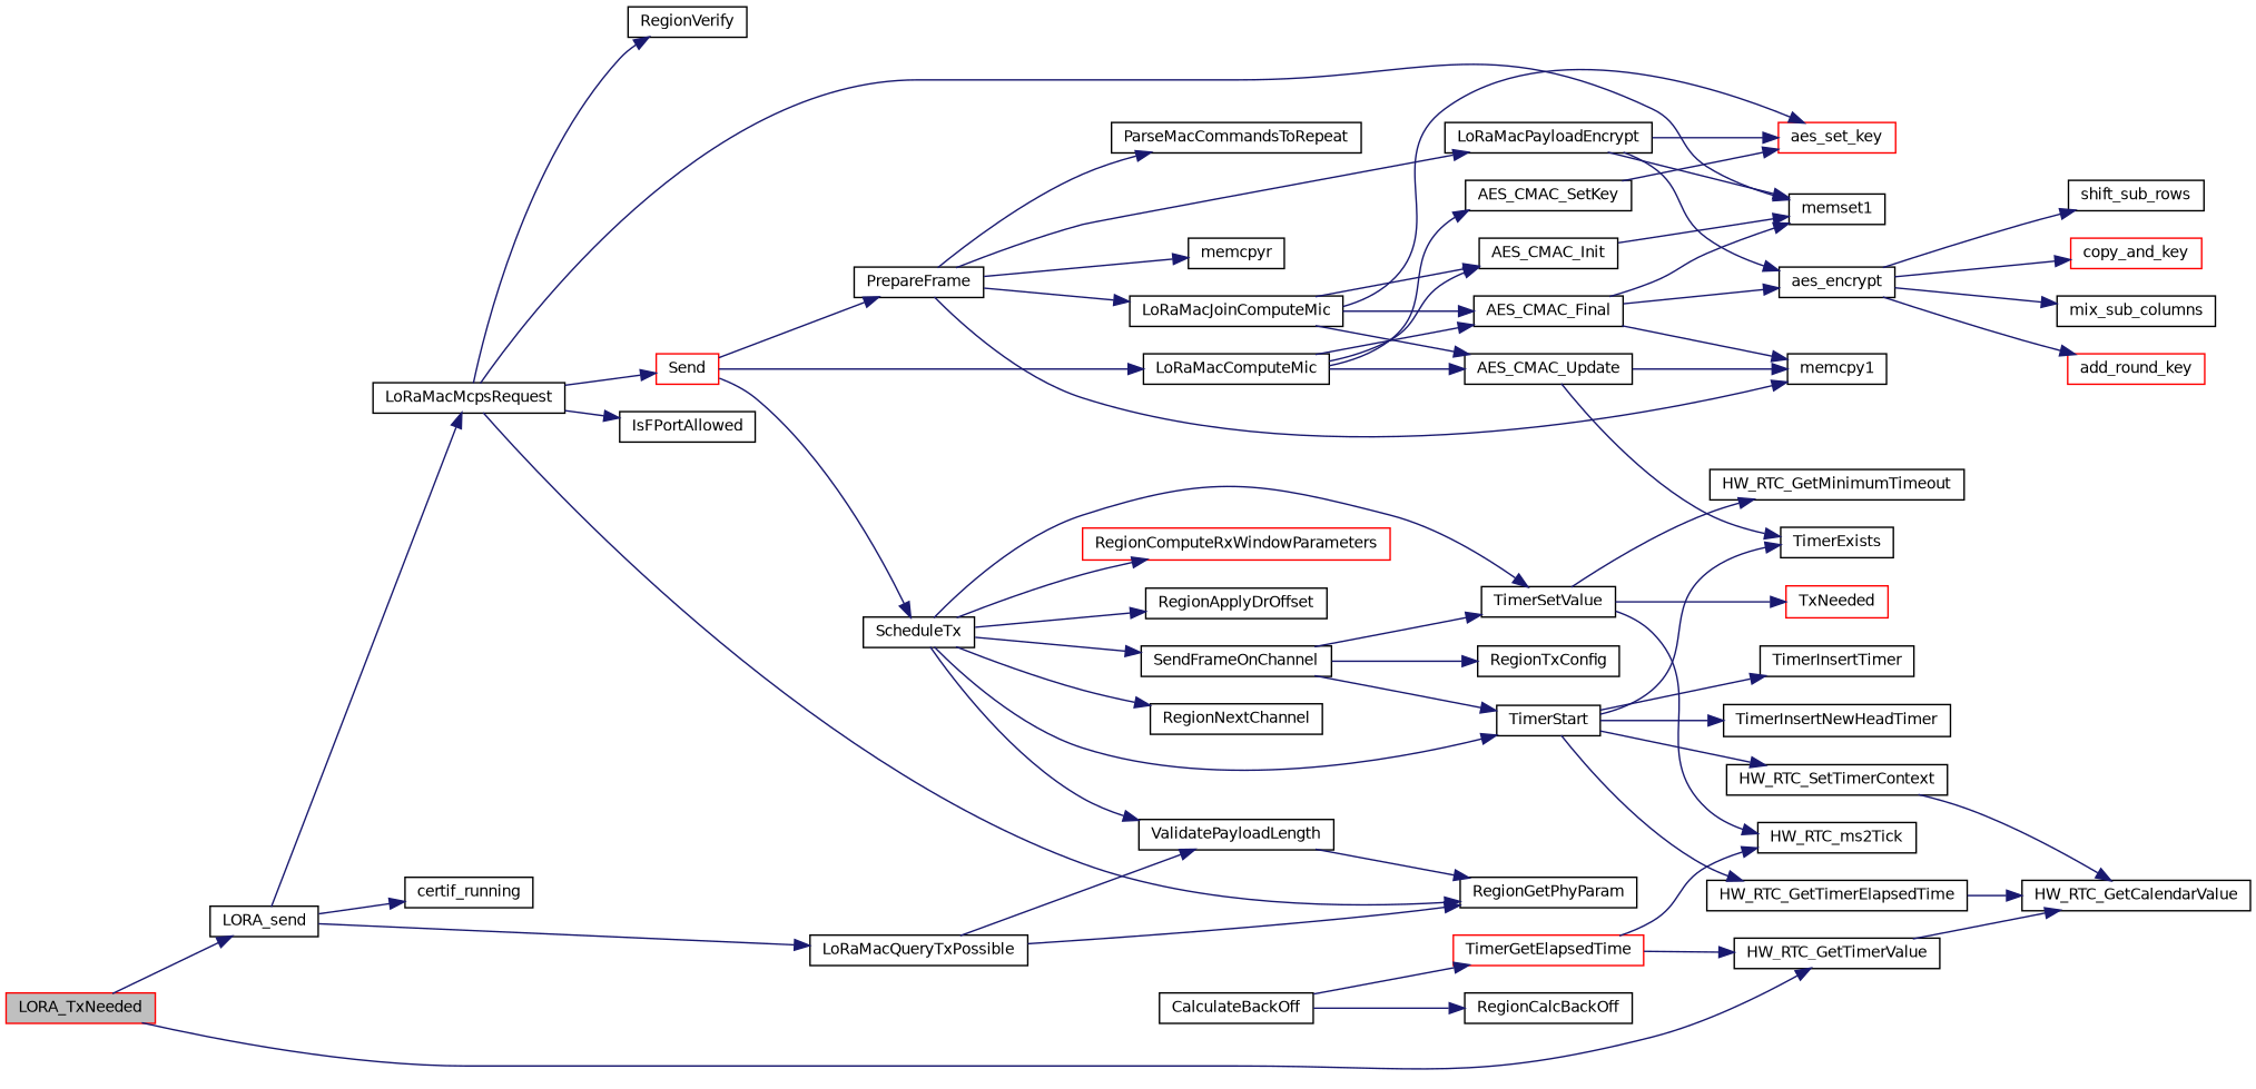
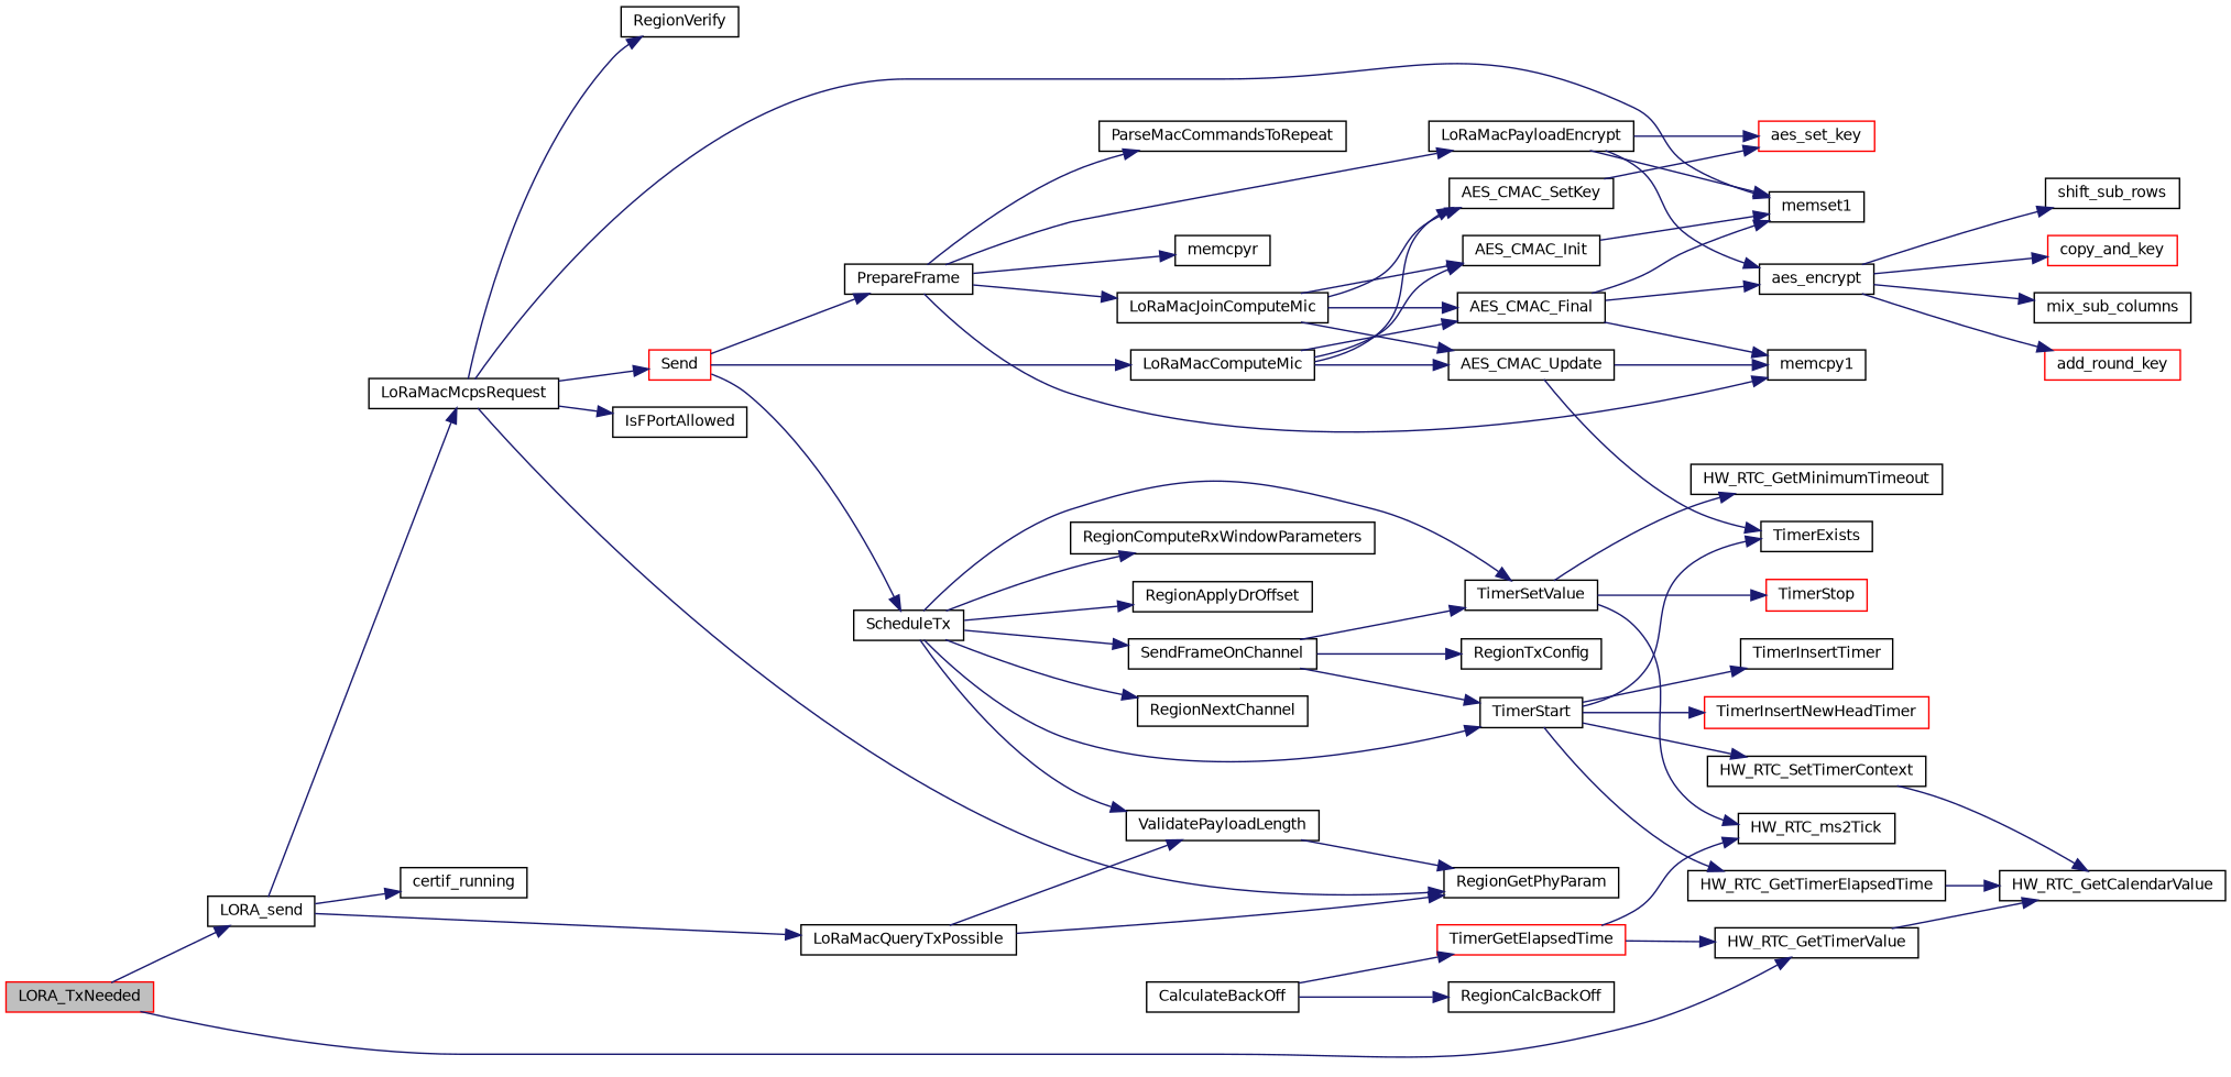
  digraph {
    rankdir=LR
    node [color=black fillcolor=white fontname=Helvetica fontsize=10 shape=record style=filled]
    edge [color=midnightblue fontname=Helvetica fontsize=10 labelfontname=Helvetica labelfontsize=10 style=solid]
    n1 [color=red fillcolor=grey75 fontcolor=black height=0.2 label=LORA_TxNeeded width=0.4]
    n2 [height=0.2 label=LORA_send width=0.4]
    n3 [height=0.2 label=HW_RTC_GetTimerValue width=0.4]
    n4 [height=0.2 label=certif_running width=0.4]
    n5 [height=0.2 label=LoRaMacQueryTxPossible width=0.4]
    n6 [height=0.2 label=LoRaMacMcpsRequest width=0.4]
    n7 [height=0.2 label=HW_RTC_GetCalendarValue width=0.4]
    n8 [height=0.2 label=RegionGetPhyParam width=0.4]
    n9 [height=0.2 label=ValidatePayloadLength width=0.4]
    n10 [height=0.2 label=memset1 width=0.4]
    n11 [height=0.2 label=IsFPortAllowed width=0.4]
    n12 [height=0.2 label=RegionVerify width=0.4]
    n13 [color=red height=0.2 label=Send width=0.4]
    n14 [height=0.2 label=PrepareFrame width=0.4]
    n15 [height=0.2 label=ScheduleTx width=0.4]
    n16 [height=0.2 label=LoRaMacComputeMic width=0.4]
    n17 [height=0.2 label=memcpyr width=0.4]
    n18 [height=0.2 label=LoRaMacJoinComputeMic width=0.4]
    n19 [height=0.2 label=memcpy1 width=0.4]
    n20 [height=0.2 label=ParseMacCommandsToRepeat width=0.4]
    n21 [height=0.2 label=LoRaMacPayloadEncrypt width=0.4]
    n22 [height=0.2 label=RegionNextChannel width=0.4]
    n23 [height=0.2 label=TimerSetValue width=0.4]
    n24 [height=0.2 label=TimerStart width=0.4]
-   n25 [color=red height=0.2 label=RegionComputeRxWindowParameters width=0.4]
+   n25 [height=0.2 label=RegionComputeRxWindowParameters width=0.4]
    n26 [height=0.2 label=RegionApplyDrOffset width=0.4]
    n27 [height=0.2 label=SendFrameOnChannel width=0.4]
    n28 [height=0.2 label=AES_CMAC_Init width=0.4]
    n29 [height=0.2 label=AES_CMAC_SetKey width=0.4]
    n30 [height=0.2 label=AES_CMAC_Update width=0.4]
    n31 [height=0.2 label=AES_CMAC_Final width=0.4]
    n32 [color=red height=0.2 label=aes_set_key width=0.4]
    n33 [height=0.2 label=aes_encrypt width=0.4]
    n34 [height=0.2 label=TimerExists width=0.4]
    n35 [color=red height=0.2 label=copy_and_key width=0.4]
    n36 [height=0.2 label=mix_sub_columns width=0.4]
    n37 [color=red height=0.2 label=add_round_key width=0.4]
    n38 [height=0.2 label=shift_sub_rows width=0.4]
    n39 [height=0.2 label=CalculateBackOff width=0.4]
    n40 [color=red height=0.2 label=TimerGetElapsedTime width=0.4]
    n41 [height=0.2 label=RegionCalcBackOff width=0.4]
    n42 [height=0.2 label=HW_RTC_ms2Tick width=0.4]
-   n43 [color=red height=0.2 label=TxNeeded width=0.4]
+   n43 [color=red height=0.2 label=TimerStop width=0.4]
    n44 [height=0.2 label=HW_RTC_GetMinimumTimeout width=0.4]
    n45 [height=0.2 label=HW_RTC_SetTimerContext width=0.4]
-   n46 [height=0.2 label=TimerInsertNewHeadTimer width=0.4]
+   n46 [color=red height=0.2 label=TimerInsertNewHeadTimer width=0.4]
    n47 [height=0.2 label=HW_RTC_GetTimerElapsedTime width=0.4]
    n48 [height=0.2 label=TimerInsertTimer width=0.4]
    n49 [height=0.2 label=RegionTxConfig width=0.4]
    n1 -> n2
    n1 -> n3
    n2 -> n4
    n2 -> n5
    n2 -> n6
    n3 -> n7
    n5 -> n8
    n5 -> n9
    n6 -> n8
    n6 -> n10
    n6 -> n11
    n6 -> n12
    n6 -> n13
    n9 -> n8
    n13 -> n14
    n13 -> n15
    n13 -> n16
    n14 -> n17
    n14 -> n18
    n14 -> n19
    n14 -> n20
    n14 -> n21
    n15 -> n9
    n15 -> n22
    n15 -> n23
    n15 -> n24
    n15 -> n25
    n15 -> n26
    n15 -> n27
    n16 -> n28
    n16 -> n29
    n16 -> n30
    n16 -> n31
    n18 -> n28
-   n18 -> n32
+   n18 -> n29
    n18 -> n30
    n18 -> n31
    n21 -> n10
    n21 -> n32
    n21 -> n33
    n23 -> n42
    n23 -> n43
    n23 -> n44
    n24 -> n34
    n24 -> n45
    n24 -> n46
    n24 -> n47
    n24 -> n48
    n27 -> n23
    n27 -> n24
    n27 -> n49
    n28 -> n10
    n29 -> n32
    n30 -> n19
    n30 -> n34
    n31 -> n10
    n31 -> n19
    n31 -> n33
    n33 -> n35
    n33 -> n36
    n33 -> n37
    n33 -> n38
    n39 -> n40
    n39 -> n41
    n40 -> n3
    n40 -> n42
    n45 -> n7
    n47 -> n7
  }
